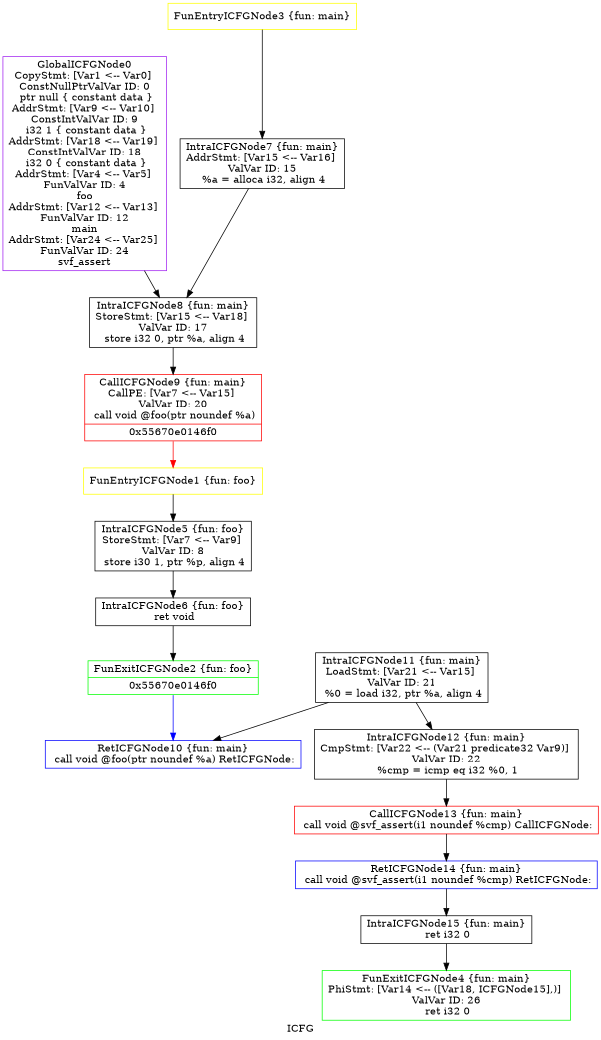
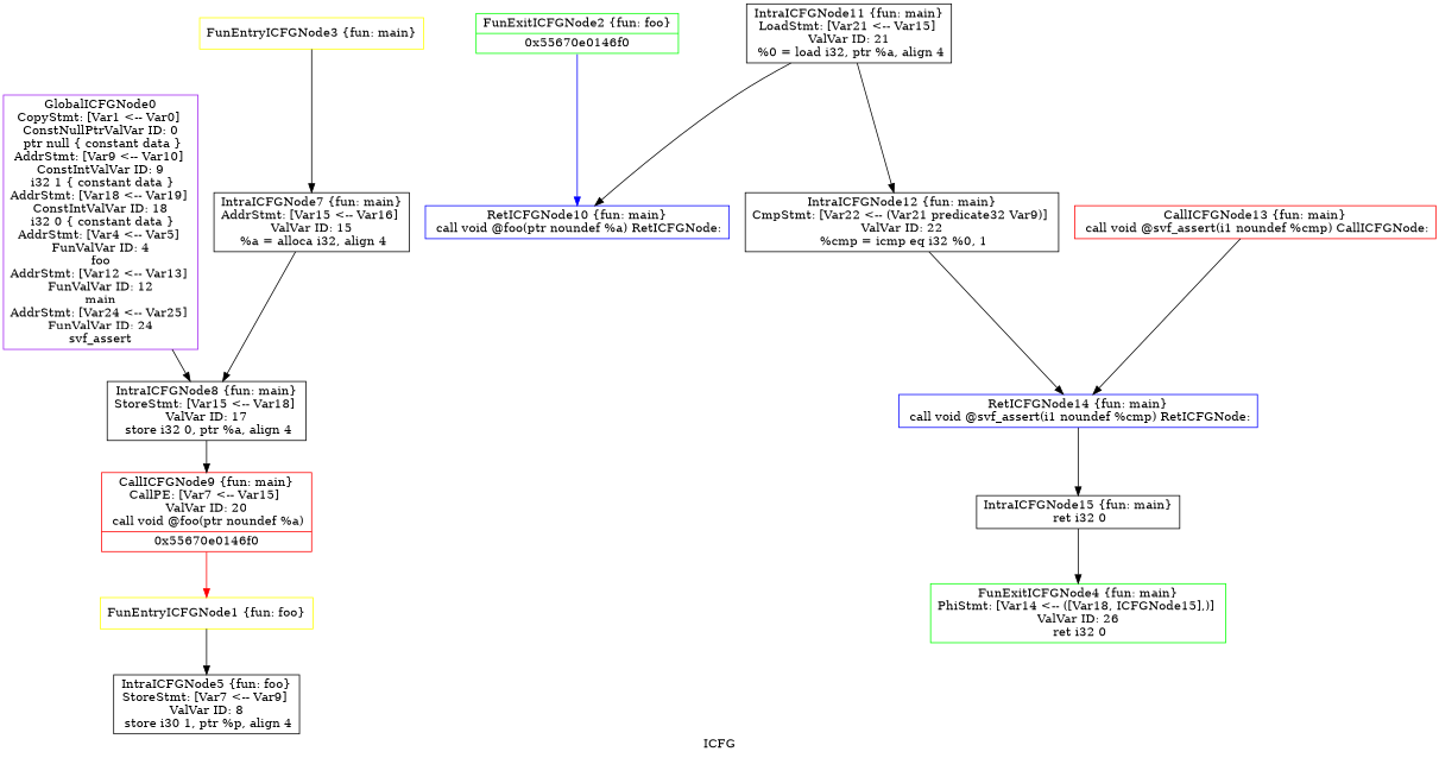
  digraph {
    label=ICFG
    node [color=black shape=record]
    edge [style=solid]
    n1 [color=purple label="{GlobalICFGNode0\nCopyStmt: [Var1 \<-- Var0]  \nConstNullPtrValVar ID: 0\n ptr null \{ constant data \}\nAddrStmt: [Var9 \<-- Var10]  \nConstIntValVar ID: 9\n i32 1 \{ constant data \}\nAddrStmt: [Var18 \<-- Var19]  \nConstIntValVar ID: 18\n i32 0 \{ constant data \}\nAddrStmt: [Var4 \<-- Var5]  \nFunValVar ID: 4\nfoo\nAddrStmt: [Var12 \<-- Var13]  \nFunValVar ID: 12\nmain\nAddrStmt: [Var24 \<-- Var25]  \nFunValVar ID: 24\nsvf_assert}"]
    n2 [label="{IntraICFGNode8 \{fun: main\}\nStoreStmt: [Var15 \<-- Var18]  \nValVar ID: 17\n   store i32 0, ptr %a, align 4 }"]
    n3 [color=yellow label="{FunEntryICFGNode3 \{fun: main\}}"]
    n4 [label="{IntraICFGNode7 \{fun: main\}\nAddrStmt: [Var15 \<-- Var16]  \nValVar ID: 15\n   %a = alloca i32, align 4 }"]
    n5 [color=yellow label="{FunEntryICFGNode1 \{fun: foo\}}"]
    n6 [label="{IntraICFGNode5 \{fun: foo\}\nStoreStmt: [Var7 \<-- Var9]  \nValVar ID: 8\n   store i30 1, ptr %p, align 4 }"]
-   n7 [label="{IntraICFGNode6 \{fun: foo\}\n   ret void }"]
    n8 [color=green label="{FunExitICFGNode2 \{fun: foo\}|{<s0>0x55670e0146f0}}"]
    n9 [color=blue label="{RetICFGNode10 \{fun: main\}\n   call void @foo(ptr noundef %a) RetICFGNode: }"]
    n10 [label="{IntraICFGNode11 \{fun: main\}\nLoadStmt: [Var21 \<-- Var15]  \nValVar ID: 21\n   %0 = load i32, ptr %a, align 4 }"]
    n11 [label="{IntraICFGNode12 \{fun: main\}\nCmpStmt: [Var22 \<-- (Var21 predicate32 Var9)]  \nValVar ID: 22\n   %cmp = icmp eq i32 %0, 1 }"]
    n12 [color=red label="{CallICFGNode9 \{fun: main\}\nCallPE: [Var7 \<-- Var15]  \nValVar ID: 20\n   call void @foo(ptr noundef %a) |{<s0>0x55670e0146f0}}"]
    n13 [color=green label="{FunExitICFGNode4 \{fun: main\}\nPhiStmt: [Var14 \<-- ([Var18, ICFGNode15],)]  \nValVar ID: 26\n   ret i32 0 }"]
    n14 [color=red label="{CallICFGNode13 \{fun: main\}\n   call void @svf_assert(i1 noundef %cmp) CallICFGNode: }"]
    n15 [color=blue label="{RetICFGNode14 \{fun: main\}\n   call void @svf_assert(i1 noundef %cmp) RetICFGNode: }"]
    n16 [label="{IntraICFGNode15 \{fun: main\}\n   ret i32 0 }"]
    n1 -> n2
    n2 -> n12
    n3 -> n4
    n4 -> n2
    n5 -> n6
-   n6 -> n7
-   n7 -> n8
    n8 -> n9 [color=blue tailport=s0]
    n10 -> n9
    n10 -> n11
-   n11 -> n14
+   n11 -> n15
    n12 -> n5 [color=red tailport=s0]
    n14 -> n15
    n15 -> n16
    n16 -> n13
  }
